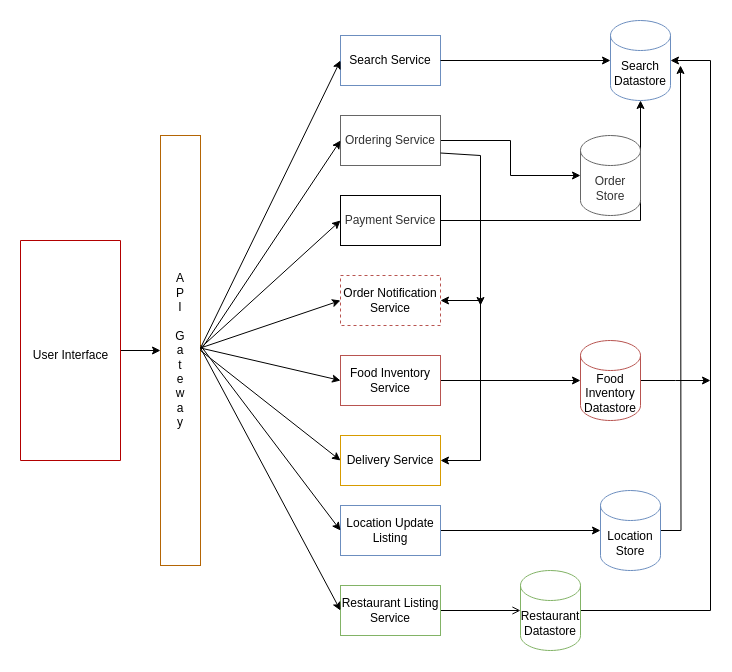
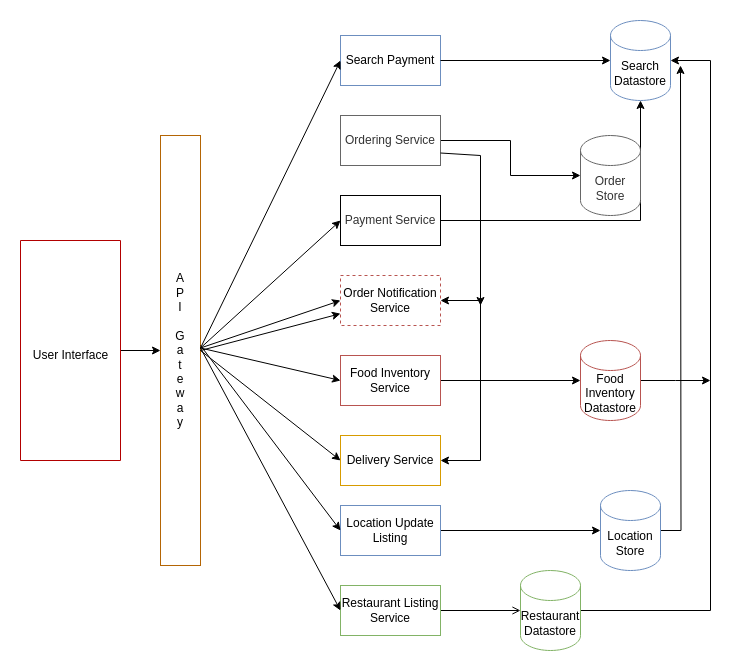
  <mxCell id="0" />
  <mxCell id="1" parent="0" />
  <mxCell id="2" style="edgeStyle=orthogonalEdgeStyle;rounded=0;orthogonalLoop=1;jettySize=auto;html=1;exitX=1;exitY=0.5;exitDx=0;exitDy=0;" edge="1" parent="1" source="3" target="5"><mxGeometry relative="1" as="geometry" /></mxCell>
  <mxCell id="3" value="" style="swimlane;startSize=0;fillColor=#e51400;strokeColor=#B20000;swimlaneFillColor=none;swimlaneLine=1;fontColor=#ffffff;" vertex="1" parent="1"><mxGeometry x="20" y="240" width="100" height="220" as="geometry" /></mxCell>
  <mxCell id="4" value="User Interface" style="text;html=1;align=center;verticalAlign=middle;resizable=0;points=[];autosize=1;strokeColor=none;fillColor=none;" vertex="1" parent="3"><mxGeometry y="100" width="100" height="30" as="geometry" /></mxCell>
  <mxCell id="5" value="A&lt;br&gt;P&lt;br&gt;I&lt;br&gt;&lt;br&gt;G&lt;br&gt;a&lt;br&gt;t&lt;br&gt;e&lt;br&gt;w&lt;br&gt;a&lt;br&gt;y" style="rounded=0;whiteSpace=wrap;html=1;fillColor=none;strokeColor=#b46504;" vertex="1" parent="1"><mxGeometry x="160" y="135" width="40" height="430" as="geometry" /></mxCell>
- <mxCell id="6" value="Search Service" style="rounded=0;whiteSpace=wrap;html=1;fillColor=none;strokeColor=#6c8ebf;" vertex="1" parent="1"><mxGeometry x="340" y="35" width="100" height="50" as="geometry" /></mxCell>
+ <mxCell id="6" value="Search Payment" style="rounded=0;whiteSpace=wrap;html=1;fillColor=none;strokeColor=#6c8ebf;" vertex="1" parent="1"><mxGeometry x="340" y="35" width="100" height="50" as="geometry" /></mxCell>
  <mxCell id="7" style="edgeStyle=orthogonalEdgeStyle;rounded=0;orthogonalLoop=1;jettySize=auto;html=1;exitX=1;exitY=0.5;exitDx=0;exitDy=0;entryX=0;entryY=0.5;entryDx=0;entryDy=0;entryPerimeter=0;" edge="1" parent="1" source="8" target="20"><mxGeometry relative="1" as="geometry" /></mxCell>
  <mxCell id="8" value="Ordering Service" style="rounded=0;whiteSpace=wrap;html=1;fillColor=none;strokeColor=#666666;fontColor=#333333;" vertex="1" parent="1"><mxGeometry x="340" y="115" width="100" height="50" as="geometry" /></mxCell>
  <mxCell id="9" value="Order Notification Service" style="rounded=0;whiteSpace=wrap;html=1;fillColor=none;strokeColor=#b85450;dashed=1;" vertex="1" parent="1"><mxGeometry x="340" y="275" width="100" height="50" as="geometry" /></mxCell>
  <mxCell id="10" style="edgeStyle=orthogonalEdgeStyle;rounded=0;orthogonalLoop=1;jettySize=auto;html=1;exitX=1;exitY=0.5;exitDx=0;exitDy=0;" edge="1" parent="1" source="11" target="19"><mxGeometry relative="1" as="geometry" /></mxCell>
  <mxCell id="11" value="Payment Service" style="rounded=0;whiteSpace=wrap;html=1;fillColor=none;strokeColor=default;fontColor=#333333;" vertex="1" parent="1"><mxGeometry x="340" y="195" width="100" height="50" as="geometry" /></mxCell>
  <mxCell id="12" style="edgeStyle=orthogonalEdgeStyle;rounded=0;orthogonalLoop=1;jettySize=auto;html=1;exitX=1;exitY=0.5;exitDx=0;exitDy=0;entryX=0;entryY=0.5;entryDx=0;entryDy=0;entryPerimeter=0;" edge="1" parent="1" source="13" target="22"><mxGeometry relative="1" as="geometry" /></mxCell>
  <mxCell id="13" value="Food Inventory Service" style="rounded=0;whiteSpace=wrap;html=1;fillColor=none;strokeColor=#b85450;" vertex="1" parent="1"><mxGeometry x="340" y="355" width="100" height="50" as="geometry" /></mxCell>
  <mxCell id="14" value="Delivery Service" style="rounded=0;whiteSpace=wrap;html=1;fillColor=none;gradientColor=#ffa500;strokeColor=#d79b00;" vertex="1" parent="1"><mxGeometry x="340" y="435" width="100" height="50" as="geometry" /></mxCell>
  <mxCell id="15" style="edgeStyle=orthogonalEdgeStyle;rounded=0;orthogonalLoop=1;jettySize=auto;html=1;exitX=1;exitY=0.5;exitDx=0;exitDy=0;entryX=0;entryY=0.5;entryDx=0;entryDy=0;entryPerimeter=0;" edge="1" parent="1" source="16" target="24"><mxGeometry relative="1" as="geometry" /></mxCell>
  <mxCell id="16" value="Location Update Listing" style="rounded=0;whiteSpace=wrap;html=1;fillColor=none;gradientColor=#7ea6e0;strokeColor=#6c8ebf;" vertex="1" parent="1"><mxGeometry x="340" y="505" width="100" height="50" as="geometry" /></mxCell>
  <mxCell id="17" style="edgeStyle=orthogonalEdgeStyle;rounded=0;orthogonalLoop=1;jettySize=auto;html=1;exitX=1;exitY=0.5;exitDx=0;exitDy=0;entryX=0;entryY=0.5;entryDx=0;entryDy=0;entryPerimeter=0;endArrow=open;" edge="1" parent="1" source="18" target="26"><mxGeometry relative="1" as="geometry" /></mxCell>
  <mxCell id="18" value="Restaurant Listing Service" style="rounded=0;whiteSpace=wrap;html=1;fillColor=none;gradientColor=#97d077;strokeColor=#82b366;" vertex="1" parent="1"><mxGeometry x="340" y="585" width="100" height="50" as="geometry" /></mxCell>
  <mxCell id="19" value="Search Datastore" style="shape=cylinder3;whiteSpace=wrap;html=1;boundedLbl=1;backgroundOutline=1;size=15;fillColor=none;strokeColor=#6c8ebf;" vertex="1" parent="1"><mxGeometry x="610" y="20" width="60" height="80" as="geometry" /></mxCell>
  <mxCell id="20" value="Order Store" style="shape=cylinder3;whiteSpace=wrap;html=1;boundedLbl=1;backgroundOutline=1;size=15;fillColor=none;strokeColor=#666666;fontColor=#333333;" vertex="1" parent="1"><mxGeometry x="580" y="135" width="60" height="80" as="geometry" /></mxCell>
  <mxCell id="21" style="edgeStyle=orthogonalEdgeStyle;rounded=0;orthogonalLoop=1;jettySize=auto;html=1;exitX=1;exitY=0.5;exitDx=0;exitDy=0;exitPerimeter=0;" edge="1" parent="1" source="22"><mxGeometry relative="1" as="geometry"><mxPoint x="710" y="380" as="targetPoint" /></mxGeometry></mxCell>
  <mxCell id="22" value="Food Inventory Datastore" style="shape=cylinder3;whiteSpace=wrap;html=1;boundedLbl=1;backgroundOutline=1;size=15;fillColor=none;strokeColor=#b85450;" vertex="1" parent="1"><mxGeometry x="580" y="340" width="60" height="80" as="geometry" /></mxCell>
  <mxCell id="23" style="edgeStyle=orthogonalEdgeStyle;rounded=0;orthogonalLoop=1;jettySize=auto;html=1;exitX=1;exitY=0.5;exitDx=0;exitDy=0;exitPerimeter=0;" edge="1" parent="1" source="24"><mxGeometry relative="1" as="geometry"><mxPoint x="680" y="65" as="targetPoint" /></mxGeometry></mxCell>
  <mxCell id="24" value="Location Store" style="shape=cylinder3;whiteSpace=wrap;html=1;boundedLbl=1;backgroundOutline=1;size=15;fillColor=none;strokeColor=#6c8ebf;gradientColor=#7ea6e0;" vertex="1" parent="1"><mxGeometry x="600" y="490" width="60" height="80" as="geometry" /></mxCell>
  <mxCell id="25" style="edgeStyle=orthogonalEdgeStyle;rounded=0;orthogonalLoop=1;jettySize=auto;html=1;exitX=1;exitY=0.5;exitDx=0;exitDy=0;exitPerimeter=0;entryX=1;entryY=0.5;entryDx=0;entryDy=0;entryPerimeter=0;" edge="1" parent="1" source="26" target="19"><mxGeometry relative="1" as="geometry"><Array as="points"><mxPoint x="710" y="610" /><mxPoint x="710" y="60" /></Array></mxGeometry></mxCell>
  <mxCell id="26" value="Restaurant Datastore" style="shape=cylinder3;whiteSpace=wrap;html=1;boundedLbl=1;backgroundOutline=1;size=15;fillColor=none;gradientColor=#97d077;strokeColor=#82b366;" vertex="1" parent="1"><mxGeometry x="520" y="570" width="60" height="80" as="geometry" /></mxCell>
- <mxCell id="27" value="" style="endArrow=classic;html=1;rounded=0;entryX=0;entryY=0.5;entryDx=0;entryDy=0;exitX=1;exitY=0.5;exitDx=0;exitDy=0;" edge="1" parent="1" source="5" target="8"><mxGeometry width="50" height="50" relative="1" as="geometry"><mxPoint x="200" y="265" as="sourcePoint" /><mxPoint x="250" y="215" as="targetPoint" /></mxGeometry></mxCell>
+ <mxCell id="27" value="" style="endArrow=classic;html=1;rounded=0;exitX=1;exitY=0.5;exitDx=0;exitDy=0;" edge="1" parent="1" source="5" target="9"><mxGeometry width="50" height="50" relative="1" as="geometry"><mxPoint x="200" y="265" as="sourcePoint" /><mxPoint x="250" y="215" as="targetPoint" /></mxGeometry></mxCell>
  <mxCell id="28" value="" style="endArrow=classic;html=1;rounded=0;entryX=0;entryY=0.5;entryDx=0;entryDy=0;" edge="1" parent="1" target="11"><mxGeometry width="50" height="50" relative="1" as="geometry"><mxPoint x="200" y="347.5" as="sourcePoint" /><mxPoint x="280" y="235" as="targetPoint" /></mxGeometry></mxCell>
  <mxCell id="29" value="" style="endArrow=classic;html=1;rounded=0;entryX=0;entryY=0.5;entryDx=0;entryDy=0;" edge="1" parent="1" target="6"><mxGeometry width="50" height="50" relative="1" as="geometry"><mxPoint x="200" y="347.5" as="sourcePoint" /><mxPoint x="305" y="145" as="targetPoint" /></mxGeometry></mxCell>
  <mxCell id="30" value="" style="endArrow=classic;html=1;rounded=0;entryX=0;entryY=0.5;entryDx=0;entryDy=0;" edge="1" parent="1" target="9"><mxGeometry width="50" height="50" relative="1" as="geometry"><mxPoint x="200" y="347.5" as="sourcePoint" /><mxPoint x="280" y="235" as="targetPoint" /></mxGeometry></mxCell>
  <mxCell id="31" value="" style="endArrow=classic;html=1;rounded=0;entryX=0;entryY=0.5;entryDx=0;entryDy=0;" edge="1" parent="1" target="18"><mxGeometry width="50" height="50" relative="1" as="geometry"><mxPoint x="200" y="347.5" as="sourcePoint" /><mxPoint x="280" y="235" as="targetPoint" /></mxGeometry></mxCell>
  <mxCell id="32" value="" style="endArrow=classic;html=1;rounded=0;entryX=0;entryY=0.5;entryDx=0;entryDy=0;" edge="1" parent="1" target="13"><mxGeometry width="50" height="50" relative="1" as="geometry"><mxPoint x="200" y="347.5" as="sourcePoint" /><mxPoint x="300" y="205" as="targetPoint" /></mxGeometry></mxCell>
  <mxCell id="33" value="" style="endArrow=classic;html=1;rounded=0;entryX=0;entryY=0.5;entryDx=0;entryDy=0;exitX=1;exitY=0.5;exitDx=0;exitDy=0;" edge="1" parent="1" source="5" target="14"><mxGeometry width="50" height="50" relative="1" as="geometry"><mxPoint x="200" y="372.5" as="sourcePoint" /><mxPoint x="280" y="405" as="targetPoint" /></mxGeometry></mxCell>
  <mxCell id="34" value="" style="endArrow=classic;html=1;rounded=0;entryX=0;entryY=0.5;entryDx=0;entryDy=0;" edge="1" parent="1" target="16"><mxGeometry width="50" height="50" relative="1" as="geometry"><mxPoint x="200" y="345" as="sourcePoint" /><mxPoint x="300" y="400" as="targetPoint" /></mxGeometry></mxCell>
  <mxCell id="35" value="" style="endArrow=classic;html=1;rounded=0;entryX=0;entryY=0.5;entryDx=0;entryDy=0;entryPerimeter=0;exitX=1;exitY=0.5;exitDx=0;exitDy=0;" edge="1" parent="1" source="6" target="19"><mxGeometry width="50" height="50" relative="1" as="geometry"><mxPoint x="400" y="185" as="sourcePoint" /><mxPoint x="450" y="135" as="targetPoint" /></mxGeometry></mxCell>
  <mxCell id="36" value="" style="endArrow=classic;startArrow=classic;html=1;rounded=0;entryX=1;entryY=0.5;entryDx=0;entryDy=0;exitX=1;exitY=0.5;exitDx=0;exitDy=0;" edge="1" parent="1" source="14" target="9"><mxGeometry width="50" height="50" relative="1" as="geometry"><mxPoint x="400" y="385" as="sourcePoint" /><mxPoint x="450" y="335" as="targetPoint" /><Array as="points"><mxPoint x="480" y="460" /><mxPoint x="480" y="300" /></Array></mxGeometry></mxCell>
  <mxCell id="37" value="" style="endArrow=classic;html=1;rounded=0;exitX=1;exitY=0.75;exitDx=0;exitDy=0;" edge="1" parent="1" source="8"><mxGeometry width="50" height="50" relative="1" as="geometry"><mxPoint x="400" y="385" as="sourcePoint" /><mxPoint x="480" y="305" as="targetPoint" /><Array as="points"><mxPoint x="480" y="155" /></Array></mxGeometry></mxCell>
